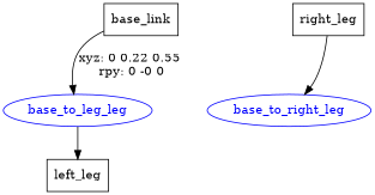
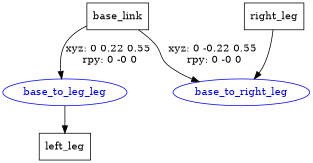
  digraph {
    node [shape=box]
    n1 [label=base_link]
    n2 [color=blue fontcolor=blue label=base_to_leg_leg shape=ellipse]
    base_to_right_leg [color=blue fontcolor=blue shape=ellipse]
    n4 [label=left_leg]
    n5 [label=right_leg]
    n1 -> n2 [label="xyz: 0 0.22 0.55 \nrpy: 0 -0 0"]
+   n1 -> base_to_right_leg [label="xyz: 0 -0.22 0.55 \nrpy: 0 -0 0"]
    n2 -> n4
    n5 -> base_to_right_leg
  }
